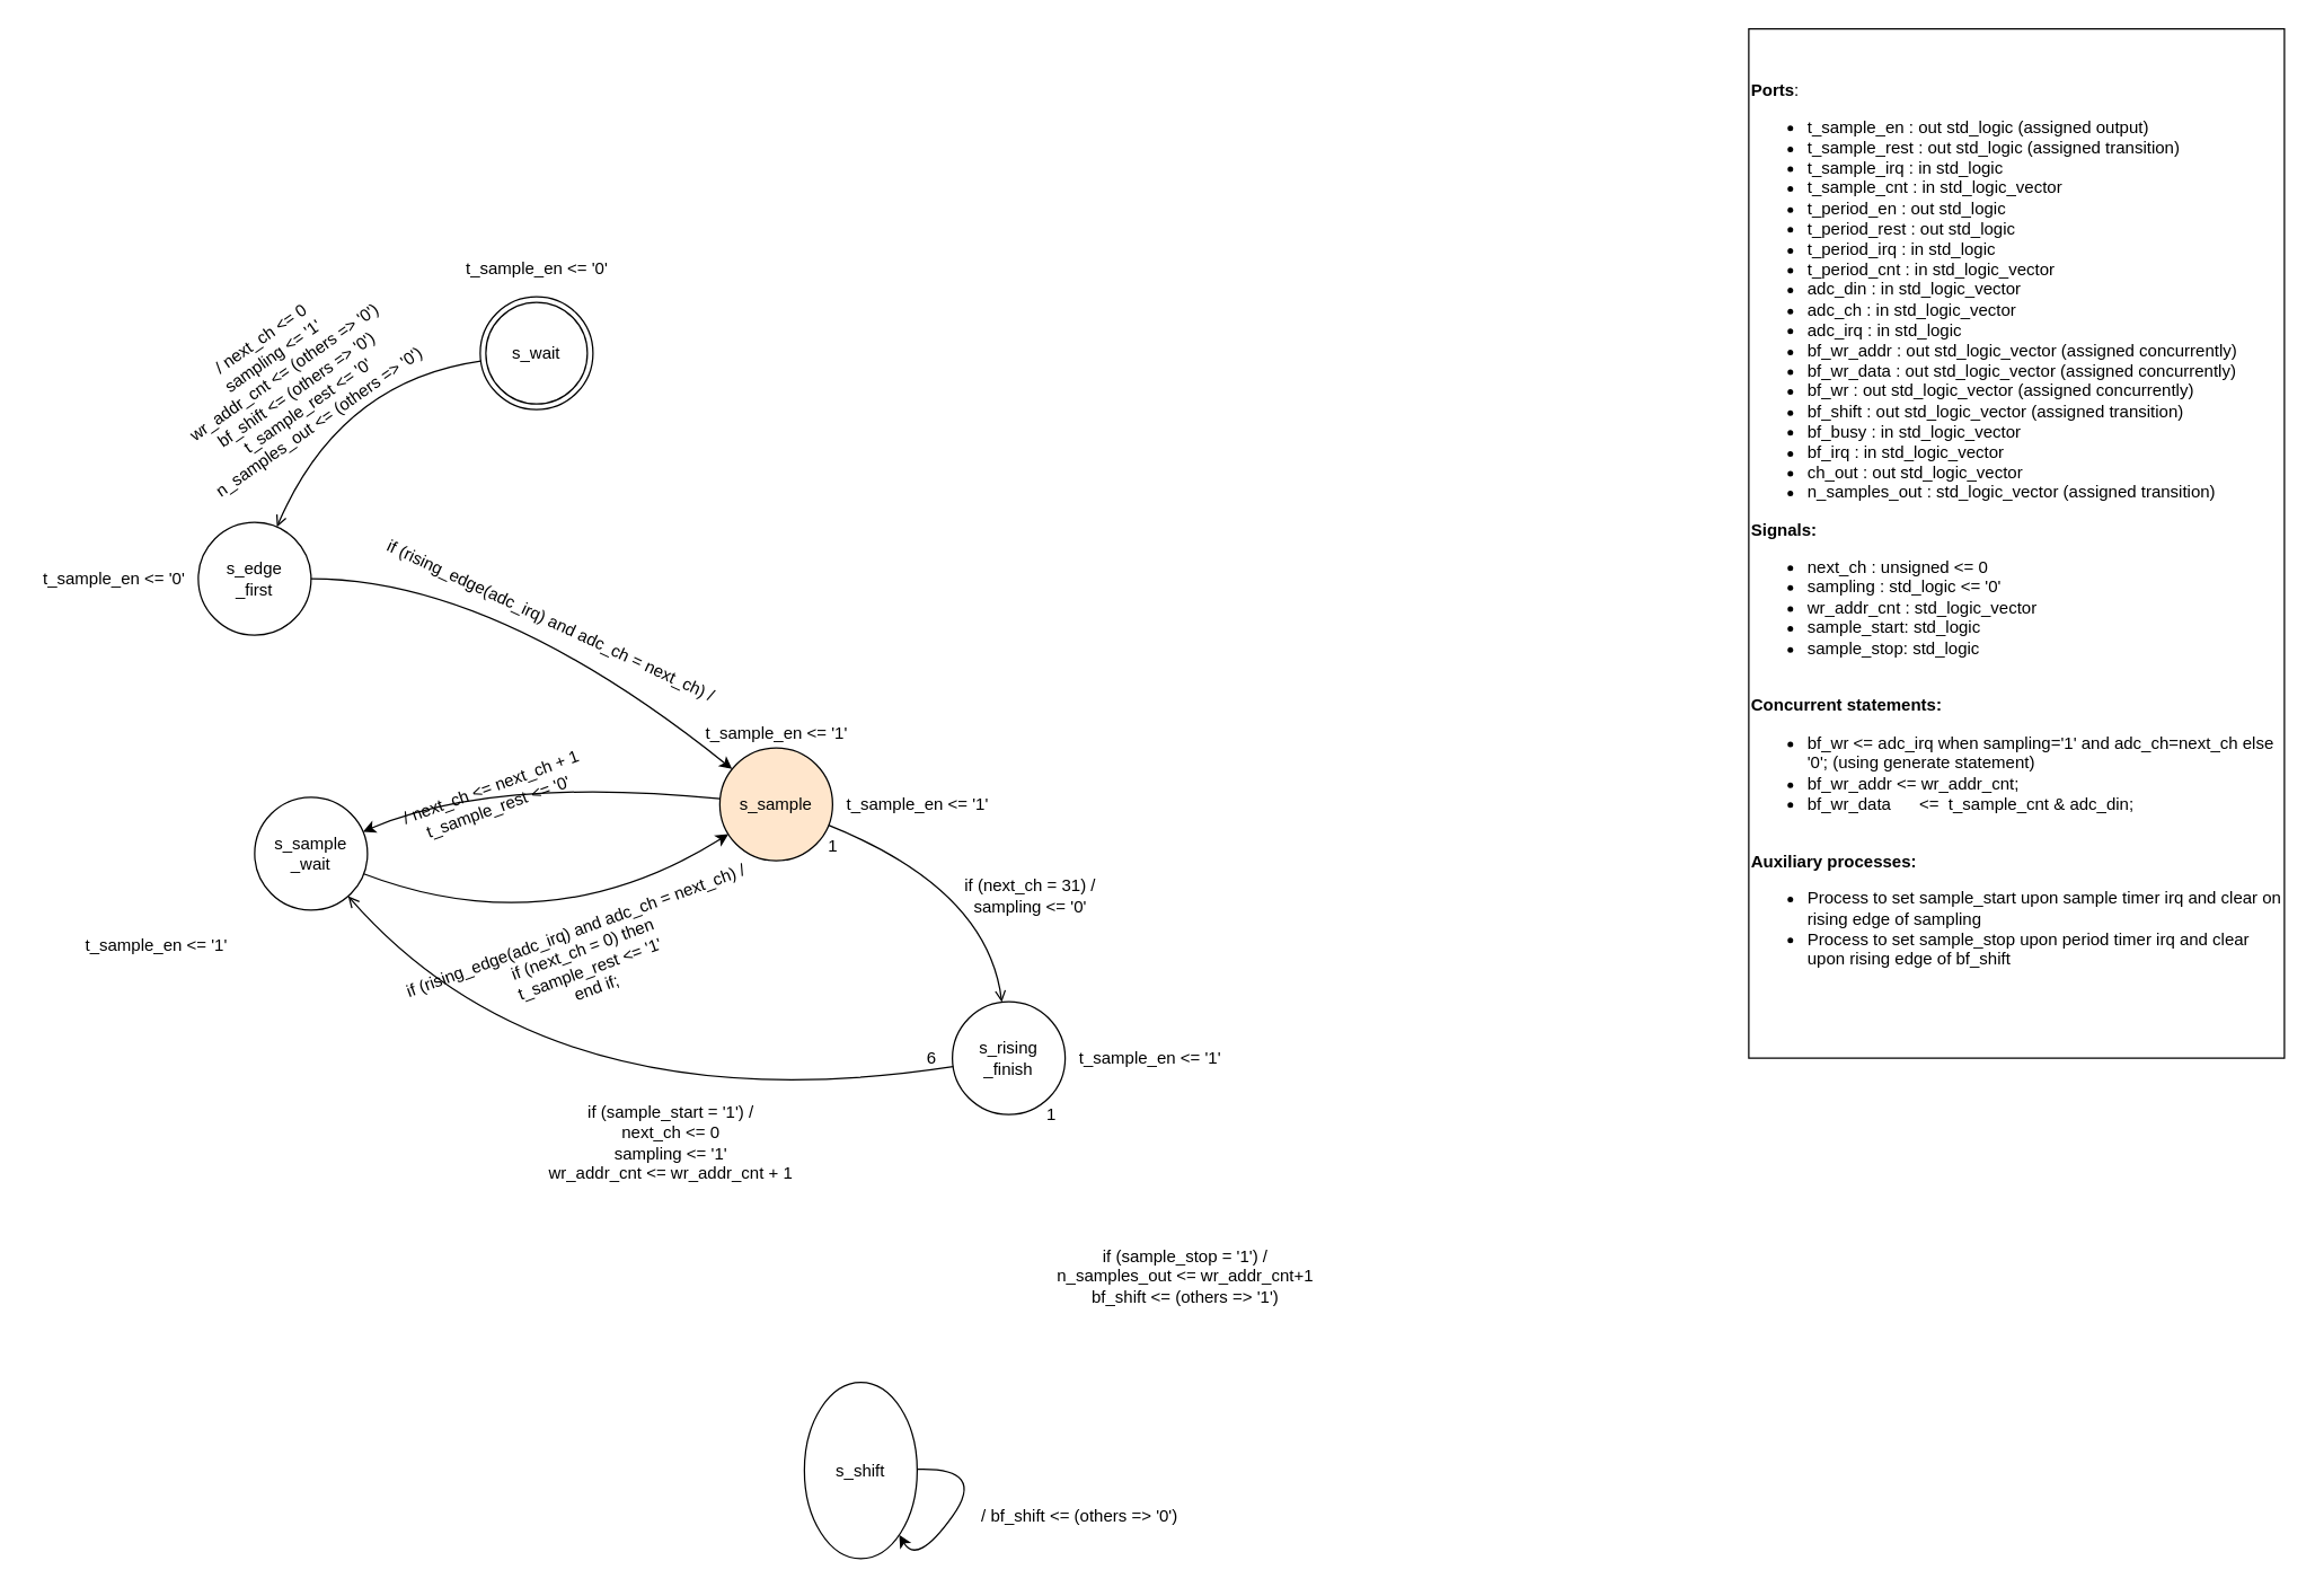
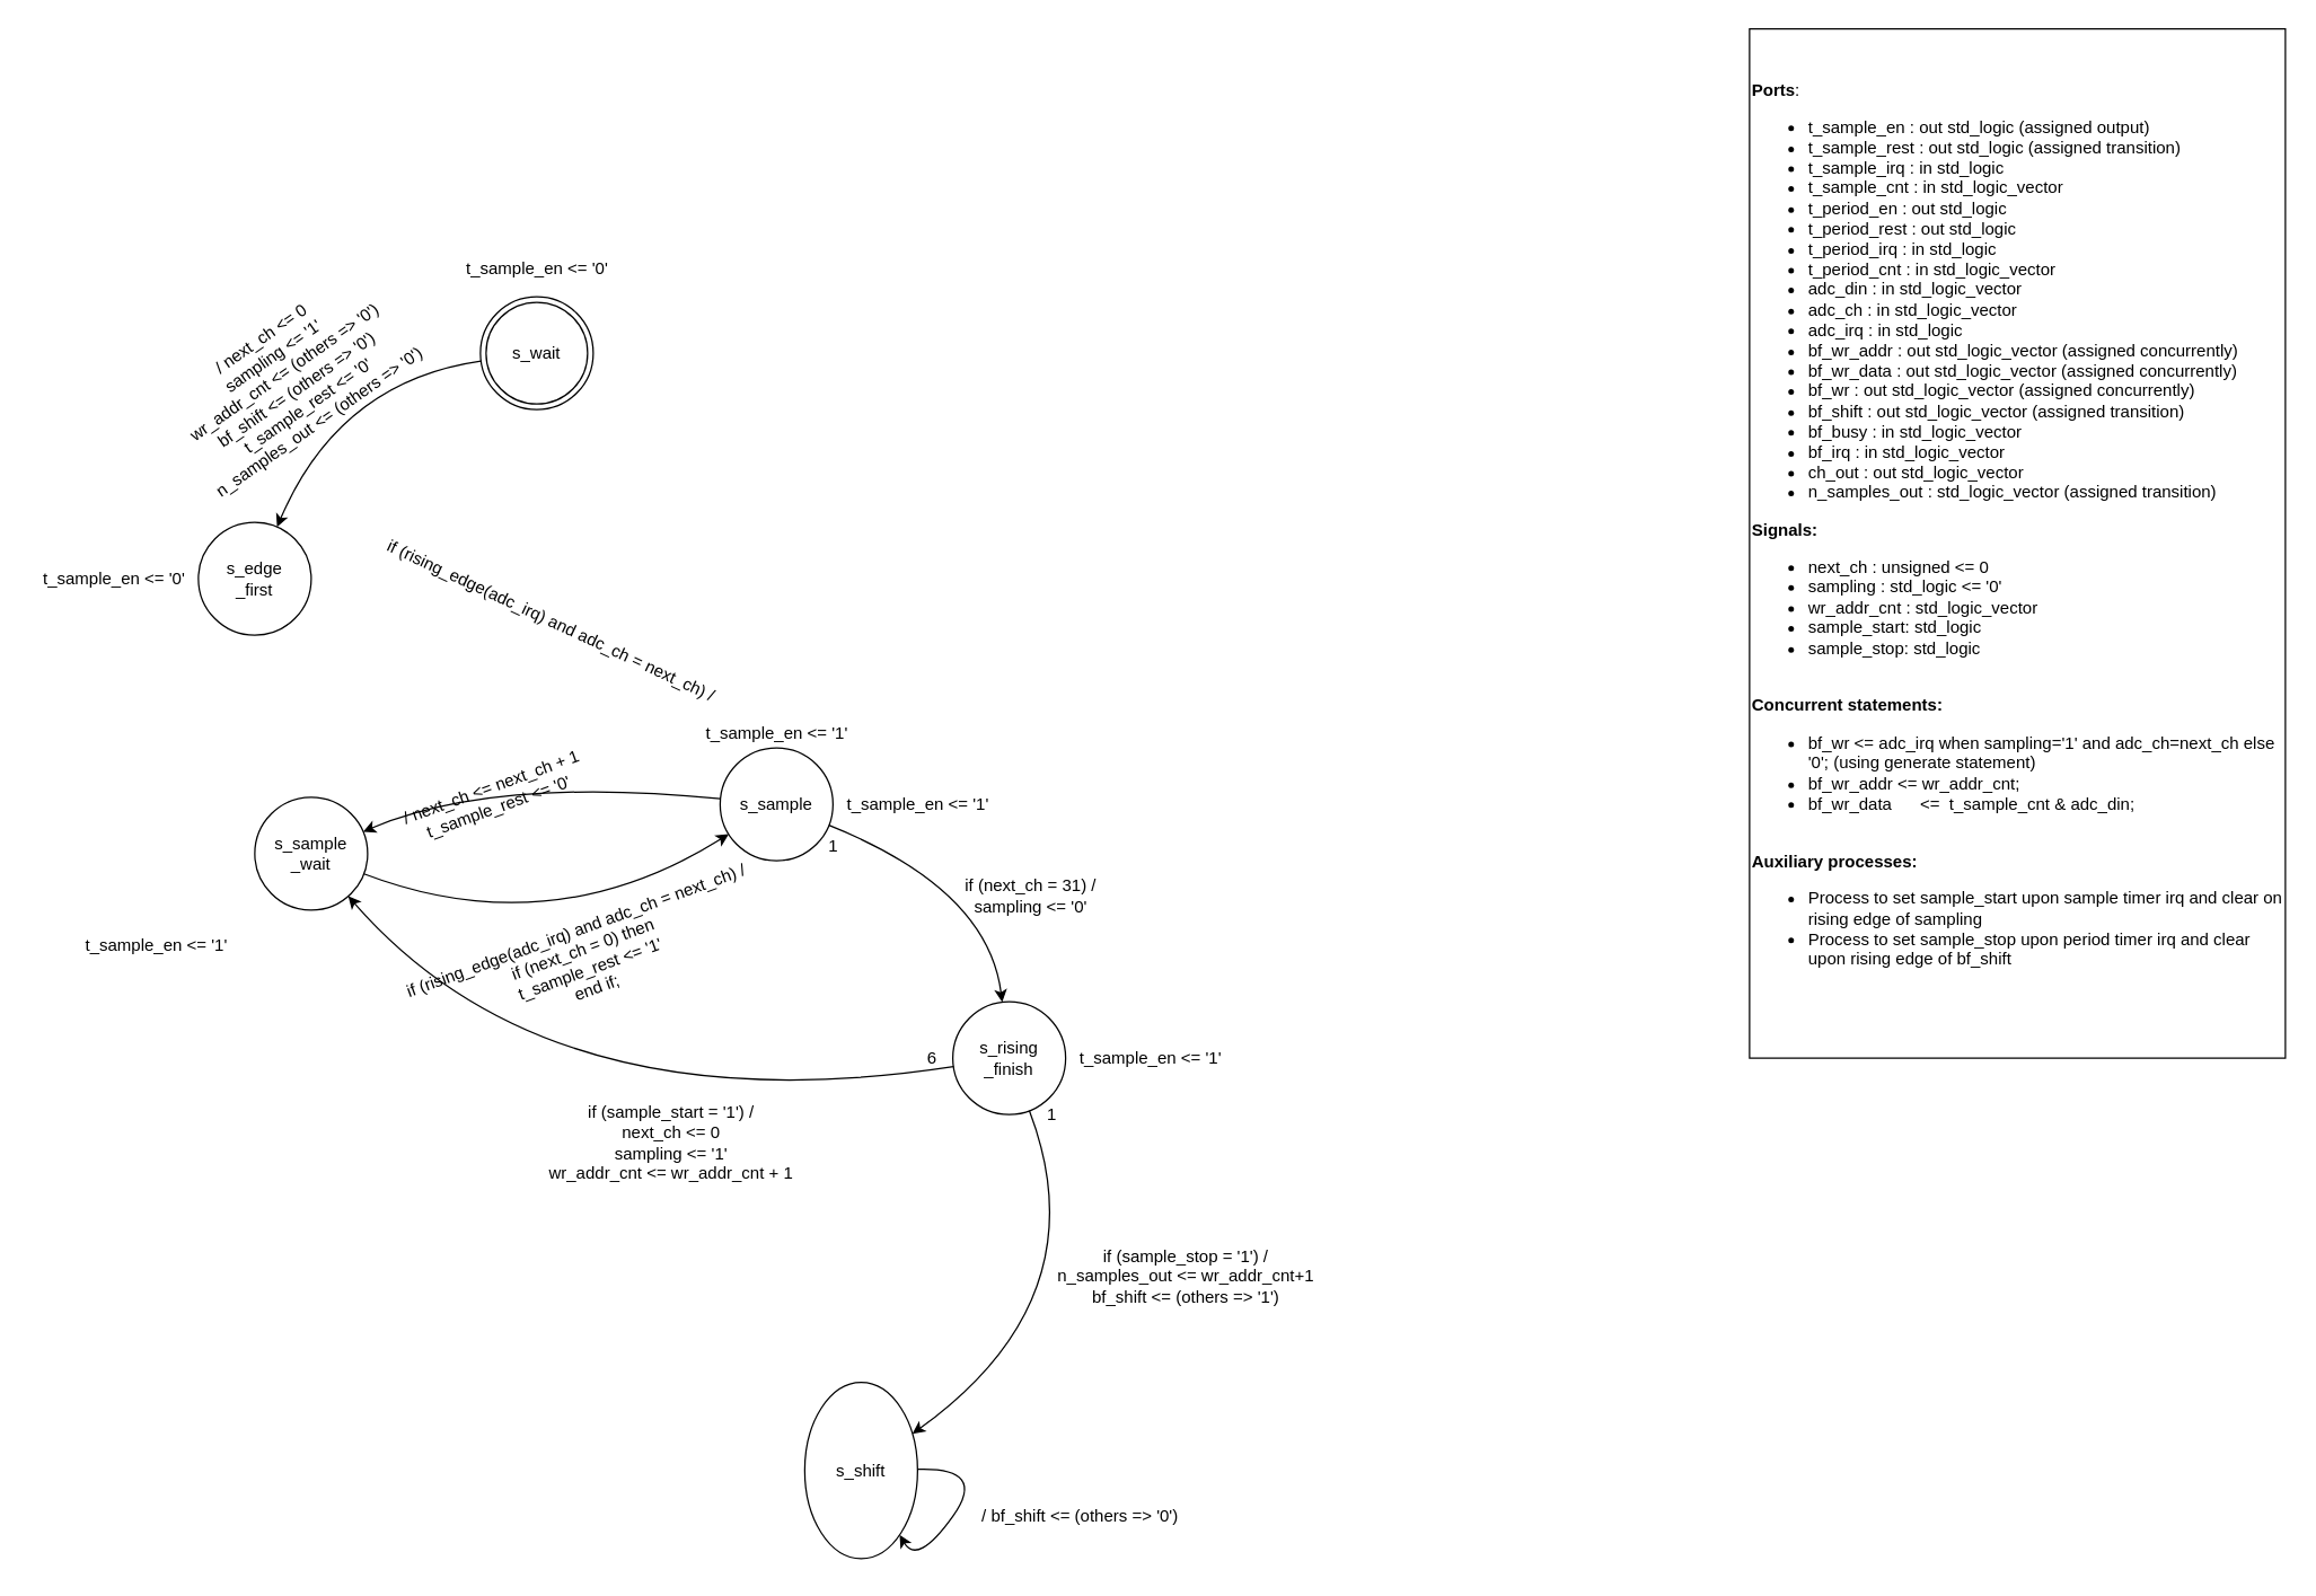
  <mxCell id="0" />
  <mxCell id="1" parent="0" />
  <mxCell id="2" value="s_wait" style="ellipse;shape=doubleEllipse;whiteSpace=wrap;html=1;aspect=fixed;" vertex="1" parent="1"><mxGeometry x="340" y="210" width="80" height="80" as="geometry" /></mxCell>
  <mxCell id="3" value="&lt;div&gt;&lt;b&gt;Ports&lt;/b&gt;:&lt;/div&gt;&lt;div&gt;&lt;ul&gt;&lt;li&gt;t_sample_en : out std_logic (assigned output)&lt;br&gt;&lt;/li&gt;&lt;li&gt;t_sample_rest : out std_logic (assigned transition)&lt;br&gt;&lt;/li&gt;&lt;li&gt;t_sample_irq : in std_logic&lt;/li&gt;&lt;li&gt;t_sample_cnt : in std_logic_vector&lt;/li&gt;&lt;li&gt;t_period_en : out std_logic&lt;/li&gt;&lt;li&gt;t_period_rest : out std_logic&lt;/li&gt;&lt;li&gt;t_period_irq : in std_logic&lt;/li&gt;&lt;li&gt;t_period_cnt : in std_logic_vector&lt;/li&gt;&lt;li&gt;adc_din : in std_logic_vector&lt;/li&gt;&lt;li&gt;adc_ch : in std_logic_vector&lt;/li&gt;&lt;li&gt;adc_irq : in std_logic&lt;/li&gt;&lt;li&gt;bf_wr_addr : out std_logic_vector (assigned concurrently)&lt;br&gt;&lt;/li&gt;&lt;li&gt;bf_wr_data : out std_logic_vector (assigned concurrently)&lt;/li&gt;&lt;li&gt;bf_wr : out std_logic_vector (assigned concurrently)&lt;/li&gt;&lt;li&gt;bf_shift : out std_logic_vector (assigned transition)&lt;br&gt;&lt;/li&gt;&lt;li&gt;bf_busy : in std_logic_vector&lt;/li&gt;&lt;li&gt;bf_irq : in std_logic_vector&lt;/li&gt;&lt;li&gt;ch_out : out std_logic_vector&lt;/li&gt;&lt;li&gt;n_samples_out : std_logic_vector (assigned transition)&lt;br&gt;&lt;/li&gt;&lt;/ul&gt;&lt;div&gt;&lt;b&gt;Signals:&lt;/b&gt;&lt;/div&gt;&lt;div&gt;&lt;ul&gt;&lt;li&gt;next_ch : unsigned &amp;lt;= 0&lt;/li&gt;&lt;li&gt;sampling : std_logic &amp;lt;= '0'&lt;/li&gt;&lt;li&gt;wr_addr_cnt : std_logic_vector&lt;/li&gt;&lt;li&gt;sample_start: std_logic&lt;/li&gt;&lt;li&gt;sample_stop: std_logic&lt;br&gt;&lt;/li&gt;&lt;/ul&gt;&lt;/div&gt;&lt;div&gt;&lt;br&gt;&lt;/div&gt;&lt;div&gt;&lt;b&gt;Concurrent statements:&lt;/b&gt;&lt;/div&gt;&lt;div&gt;&lt;ul&gt;&lt;li&gt;bf_wr &amp;lt;= &lt;span&gt; &lt;/span&gt;adc_irq when sampling='1' and adc_ch=next_ch else&lt;br&gt;&lt;span&gt; &lt;/span&gt;&lt;span&gt; &lt;/span&gt;&lt;span&gt; &lt;/span&gt;&lt;span&gt; &lt;/span&gt;'0'; (using generate statement)&lt;br&gt;&lt;/li&gt;&lt;li&gt;bf_wr_addr &amp;lt;= wr_addr_cnt;&lt;/li&gt;&lt;li&gt;bf_wr_data&amp;nbsp;&amp;nbsp;&amp;nbsp;&amp;nbsp;&amp;nbsp; &amp;lt;=&amp;nbsp; t_sample_cnt &amp;amp; adc_din;&lt;br&gt;&lt;/li&gt;&lt;/ul&gt;&lt;/div&gt;&lt;div&gt;&lt;br&gt;&lt;/div&gt;&lt;div&gt;&lt;b&gt;Auxiliary processes:&lt;/b&gt;&lt;/div&gt;&lt;div&gt;&lt;ul&gt;&lt;li&gt;Process to set sample_start upon sample timer irq and clear on rising edge of sampling&lt;br&gt;&lt;/li&gt;&lt;li&gt;Process to set sample_stop upon period timer irq and clear upon rising edge of bf_shift&lt;br&gt;&lt;/li&gt;&lt;/ul&gt;&lt;/div&gt;&lt;div&gt;&lt;br&gt;&lt;/div&gt;&lt;/div&gt;" style="rounded=0;whiteSpace=wrap;html=1;align=left;" vertex="1" parent="1"><mxGeometry x="1240" y="20" width="380" height="730" as="geometry" /></mxCell>
  <mxCell id="4" value="&lt;div&gt;s_edge&lt;/div&gt;&lt;div&gt;_first&lt;/div&gt;" style="ellipse;whiteSpace=wrap;html=1;aspect=fixed;" vertex="1" parent="1"><mxGeometry x="140" y="370" width="80" height="80" as="geometry" /></mxCell>
- <mxCell id="5" value="" style="curved=1;endArrow=open;html=1;rounded=0;" edge="1" parent="1" source="2" target="4"><mxGeometry width="50" height="50" relative="1" as="geometry"><mxPoint x="190" y="270" as="sourcePoint" /><mxPoint x="240" y="220" as="targetPoint" /><Array as="points"><mxPoint x="240" y="270" /></Array></mxGeometry></mxCell>
+ <mxCell id="5" value="" style="curved=1;endArrow=classic;html=1;rounded=0;" edge="1" parent="1" source="2" target="4"><mxGeometry width="50" height="50" relative="1" as="geometry"><mxPoint x="190" y="270" as="sourcePoint" /><mxPoint x="240" y="220" as="targetPoint" /><Array as="points"><mxPoint x="240" y="270" /></Array></mxGeometry></mxCell>
  <mxCell id="6" value="&lt;div&gt;/ next_ch &amp;lt;= 0&lt;/div&gt;&lt;div&gt;sampling &amp;lt;= '1'&lt;/div&gt;&lt;div&gt;wr_addr_cnt &amp;lt;= (others =&amp;gt; '0')&lt;br&gt;&lt;/div&gt;&lt;div&gt;&lt;div&gt;bf_shift &amp;lt;= (others =&amp;gt; '0')&lt;br&gt;&lt;/div&gt;&lt;/div&gt;&lt;div&gt;t_sample_rest &amp;lt;= '0'&lt;/div&gt;&lt;div&gt;n_samples_out &amp;lt;= (others =&amp;gt; '0')&lt;br&gt;&lt;/div&gt;" style="text;html=1;align=center;verticalAlign=middle;resizable=0;points=[];autosize=1;strokeColor=none;fillColor=none;rotation=-35;" vertex="1" parent="1"><mxGeometry x="110" y="225" width="190" height="90" as="geometry" /></mxCell>
- <mxCell id="7" value="s_sample" style="ellipse;whiteSpace=wrap;html=1;aspect=fixed;fillColor=#ffe6cc;" vertex="1" parent="1"><mxGeometry x="510" y="530" width="80" height="80" as="geometry" /></mxCell>
+ <mxCell id="7" value="s_sample" style="ellipse;whiteSpace=wrap;html=1;aspect=fixed;" vertex="1" parent="1"><mxGeometry x="510" y="530" width="80" height="80" as="geometry" /></mxCell>
  <mxCell id="8" value="t_sample_en &amp;lt;= '0'" style="text;html=1;align=center;verticalAlign=middle;resizable=0;points=[];autosize=1;strokeColor=none;fillColor=none;" vertex="1" parent="1"><mxGeometry x="320" y="180" width="120" height="20" as="geometry" /></mxCell>
  <mxCell id="9" value="t_sample_en &amp;lt;= '0'" style="text;html=1;align=center;verticalAlign=middle;resizable=0;points=[];autosize=1;strokeColor=none;fillColor=none;" vertex="1" parent="1"><mxGeometry x="20" y="400" width="120" height="20" as="geometry" /></mxCell>
- <mxCell id="10" value="" style="curved=1;endArrow=classic;html=1;rounded=0;" edge="1" parent="1" source="4" target="7"><mxGeometry width="50" height="50" relative="1" as="geometry"><mxPoint x="310" y="460" as="sourcePoint" /><mxPoint x="360" y="410" as="targetPoint" /><Array as="points"><mxPoint x="350" y="410" /></Array></mxGeometry></mxCell>
  <mxCell id="11" value="t_sample_en &amp;lt;= '1'" style="text;html=1;align=center;verticalAlign=middle;resizable=0;points=[];autosize=1;strokeColor=none;fillColor=none;" vertex="1" parent="1"><mxGeometry x="590" y="560" width="120" height="20" as="geometry" /></mxCell>
  <mxCell id="12" value="&lt;div&gt;if (rising_edge(adc_irq) and adc_ch = next_ch) /&lt;/div&gt;" style="text;html=1;align=center;verticalAlign=middle;resizable=0;points=[];autosize=1;strokeColor=none;fillColor=none;rotation=25;" vertex="1" parent="1"><mxGeometry x="255" y="430" width="270" height="20" as="geometry" /></mxCell>
  <mxCell id="13" value="&lt;div&gt;s_sample&lt;/div&gt;&lt;div&gt;_wait&lt;/div&gt;" style="ellipse;whiteSpace=wrap;html=1;aspect=fixed;" vertex="1" parent="1"><mxGeometry x="180" y="565" width="80" height="80" as="geometry" /></mxCell>
  <mxCell id="14" value="" style="curved=1;endArrow=classic;html=1;rounded=0;" edge="1" parent="1" source="7" target="13"><mxGeometry width="50" height="50" relative="1" as="geometry"><mxPoint x="360" y="650" as="sourcePoint" /><mxPoint x="410" y="600" as="targetPoint" /><Array as="points"><mxPoint x="350" y="550" /></Array></mxGeometry></mxCell>
  <mxCell id="15" value="&lt;div&gt;/ next_ch &amp;lt;= next_ch + 1&lt;/div&gt;&lt;div&gt;t_sample_rest &amp;lt;= '0'&lt;br&gt;&lt;/div&gt;" style="text;html=1;align=center;verticalAlign=middle;resizable=0;points=[];autosize=1;strokeColor=none;fillColor=none;rotation=-20;" vertex="1" parent="1"><mxGeometry x="275" y="550" width="150" height="30" as="geometry" /></mxCell>
  <mxCell id="16" value="&lt;div&gt;s_rising&lt;/div&gt;&lt;div&gt;_finish&lt;/div&gt;" style="ellipse;whiteSpace=wrap;html=1;aspect=fixed;" vertex="1" parent="1"><mxGeometry x="675" y="710" width="80" height="80" as="geometry" /></mxCell>
- <mxCell id="17" value="" style="curved=1;endArrow=open;html=1;rounded=0;" edge="1" parent="1" source="7" target="16"><mxGeometry width="50" height="50" relative="1" as="geometry"><mxPoint x="360" y="650" as="sourcePoint" /><mxPoint x="410" y="600" as="targetPoint" /><Array as="points"><mxPoint x="700" y="630" /></Array></mxGeometry></mxCell>
+ <mxCell id="17" value="" style="curved=1;endArrow=classic;html=1;rounded=0;" edge="1" parent="1" source="7" target="16"><mxGeometry width="50" height="50" relative="1" as="geometry"><mxPoint x="360" y="650" as="sourcePoint" /><mxPoint x="410" y="600" as="targetPoint" /><Array as="points"><mxPoint x="700" y="630" /></Array></mxGeometry></mxCell>
  <mxCell id="18" value="1" style="text;html=1;align=center;verticalAlign=middle;resizable=0;points=[];autosize=1;strokeColor=none;fillColor=none;" vertex="1" parent="1"><mxGeometry x="580" y="590" width="20" height="20" as="geometry" /></mxCell>
  <mxCell id="19" value="&lt;div&gt;if (next_ch = 31) /&lt;/div&gt;&lt;div&gt;sampling &amp;lt;= '0'&lt;/div&gt;" style="text;html=1;align=center;verticalAlign=middle;resizable=0;points=[];autosize=1;strokeColor=none;fillColor=none;" vertex="1" parent="1"><mxGeometry x="675" y="620" width="110" height="30" as="geometry" /></mxCell>
  <mxCell id="20" value="t_sample_en &amp;lt;= '1'" style="text;html=1;align=center;verticalAlign=middle;resizable=0;points=[];autosize=1;strokeColor=none;fillColor=none;" vertex="1" parent="1"><mxGeometry x="50" y="660" width="120" height="20" as="geometry" /></mxCell>
  <mxCell id="21" value="" style="curved=1;endArrow=classic;html=1;rounded=0;" edge="1" parent="1" source="13" target="7"><mxGeometry width="50" height="50" relative="1" as="geometry"><mxPoint x="350" y="710" as="sourcePoint" /><mxPoint x="400" y="660" as="targetPoint" /><Array as="points"><mxPoint x="390" y="670" /></Array></mxGeometry></mxCell>
  <mxCell id="22" value="&lt;div&gt;if (rising_edge(adc_irq) and adc_ch = next_ch) /&lt;/div&gt;&lt;div&gt;if (next_ch = 0) then&lt;/div&gt;&lt;div&gt;t_sample_rest &amp;lt;= '1'&lt;/div&gt;&lt;div&gt;end if;&lt;br&gt;&lt;/div&gt;" style="text;html=1;align=center;verticalAlign=middle;resizable=0;points=[];autosize=1;strokeColor=none;fillColor=none;rotation=-20;" vertex="1" parent="1"><mxGeometry x="280" y="650" width="270" height="60" as="geometry" /></mxCell>
  <mxCell id="23" value="t_sample_en &amp;lt;= '1'" style="text;html=1;align=center;verticalAlign=middle;resizable=0;points=[];autosize=1;strokeColor=none;fillColor=none;" vertex="1" parent="1"><mxGeometry x="490" y="510" width="120" height="20" as="geometry" /></mxCell>
- <mxCell id="24" value="" style="curved=1;endArrow=open;html=1;rounded=0;" edge="1" parent="1" source="16" target="13"><mxGeometry width="50" height="50" relative="1" as="geometry"><mxPoint x="370" y="800" as="sourcePoint" /><mxPoint x="420" y="750" as="targetPoint" /><Array as="points"><mxPoint x="390" y="800" /></Array></mxGeometry></mxCell>
+ <mxCell id="24" value="" style="curved=1;endArrow=classic;html=1;rounded=0;" edge="1" parent="1" source="16" target="13"><mxGeometry width="50" height="50" relative="1" as="geometry"><mxPoint x="370" y="800" as="sourcePoint" /><mxPoint x="420" y="750" as="targetPoint" /><Array as="points"><mxPoint x="390" y="800" /></Array></mxGeometry></mxCell>
  <mxCell id="25" value="&lt;div&gt;if (sample_start = '1') /&lt;/div&gt;&lt;div&gt;next_ch &amp;lt;= 0&lt;/div&gt;&lt;div&gt;sampling &amp;lt;= '1'&lt;br&gt;&lt;/div&gt;wr_addr_cnt &amp;lt;= wr_addr_cnt + 1" style="text;html=1;align=center;verticalAlign=middle;resizable=0;points=[];autosize=1;strokeColor=none;fillColor=none;" vertex="1" parent="1"><mxGeometry x="380" y="780" width="190" height="60" as="geometry" /></mxCell>
  <mxCell id="26" value="t_sample_en &amp;lt;= '1'" style="text;html=1;align=center;verticalAlign=middle;resizable=0;points=[];autosize=1;strokeColor=none;fillColor=none;" vertex="1" parent="1"><mxGeometry x="755" y="740" width="120" height="20" as="geometry" /></mxCell>
  <mxCell id="27" value="6" style="text;html=1;align=center;verticalAlign=middle;resizable=0;points=[];autosize=1;strokeColor=none;fillColor=none;" vertex="1" parent="1"><mxGeometry x="650" y="740" width="20" height="20" as="geometry" /></mxCell>
  <mxCell id="28" value="s_shift" style="ellipse;whiteSpace=wrap;html=1;aspect=fixed;" vertex="1" parent="1"><mxGeometry x="570" y="980" width="80" height="125" as="geometry" /></mxCell>
+ <mxCell id="29" value="" style="curved=1;endArrow=classic;html=1;rounded=0;" edge="1" parent="1" source="16" target="28"><mxGeometry width="50" height="50" relative="1" as="geometry"><mxPoint x="370" y="800" as="sourcePoint" /><mxPoint x="420" y="750" as="targetPoint" /><Array as="points"><mxPoint x="780" y="920" /></Array></mxGeometry></mxCell>
  <mxCell id="30" value="&lt;div&gt;if (sample_stop = '1') /&lt;/div&gt;&lt;div&gt;n_samples_out &amp;lt;= wr_addr_cnt+1&lt;br&gt;&lt;/div&gt;&lt;div&gt;bf_shift &amp;lt;= (others =&amp;gt; '1')&lt;br&gt;&lt;/div&gt;" style="text;html=1;align=center;verticalAlign=middle;resizable=0;points=[];autosize=1;strokeColor=none;fillColor=none;" vertex="1" parent="1"><mxGeometry x="740" y="880" width="200" height="50" as="geometry" /></mxCell>
  <mxCell id="31" value="" style="curved=1;endArrow=classic;html=1;rounded=0;" edge="1" parent="1" source="28" target="28"><mxGeometry width="50" height="50" relative="1" as="geometry"><mxPoint x="370" y="800" as="sourcePoint" /><mxPoint x="420" y="750" as="targetPoint" /><Array as="points"><mxPoint x="700" y="1040" /><mxPoint x="650" y="1110" /></Array></mxGeometry></mxCell>
  <mxCell id="32" value="1" style="text;html=1;align=center;verticalAlign=middle;resizable=0;points=[];autosize=1;strokeColor=none;fillColor=none;" vertex="1" parent="1"><mxGeometry x="735" y="780" width="20" height="20" as="geometry" /></mxCell>
  <mxCell id="33" value="/ bf_shift &amp;lt;= (others =&amp;gt; '0')" style="text;html=1;align=center;verticalAlign=middle;resizable=0;points=[];autosize=1;strokeColor=none;fillColor=none;" vertex="1" parent="1"><mxGeometry x="690" y="1065" width="150" height="20" as="geometry" /></mxCell>
